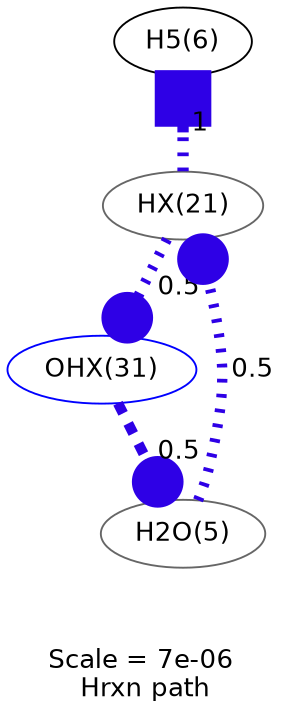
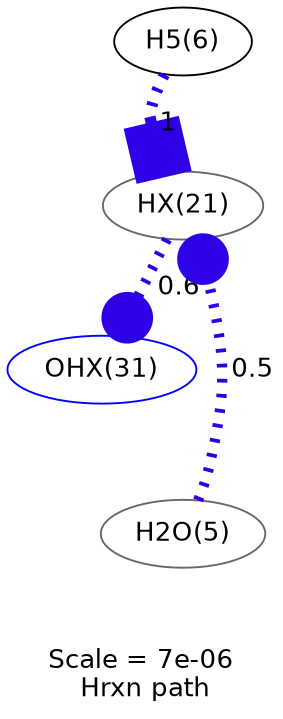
  digraph {
    fontname=Helvetica
    label="Scale = 7e-06\l Hrxn path"
    node [color=gray40 fontname=Helvetica]
    edge [arrowhead=dot arrowsize=2.74 color="0.7, 1, 0.9" fontname=Helvetica penwidth=5.48 style=dotted]
    n1 [color=black label="H5(6)"]
    n2 [label="HX(21)"]
    n3 [color=blue label="OHX(31)"]
    n4 [label="H2O(5)"]
-   n2 -> n1 [arrowhead=box arrowsize=3 color="0.7, 1.5, 0.9" label=" 1" penwidth=6]
-   n2 -> n3 [label=" 0.5"]
-   n3 -> n4 [label=" 0.5" style=dashed]
+   n1 -> n2 [arrowhead=box arrowsize=3 color="0.7, 1.5, 0.9" label=" 1" penwidth=6]
+   n2 -> n3 [label=" 0.6"]
    n4 -> n2 [label=" 0.5"]
  }
